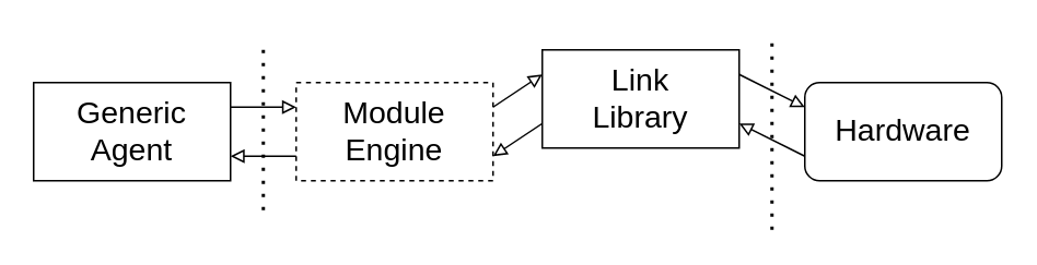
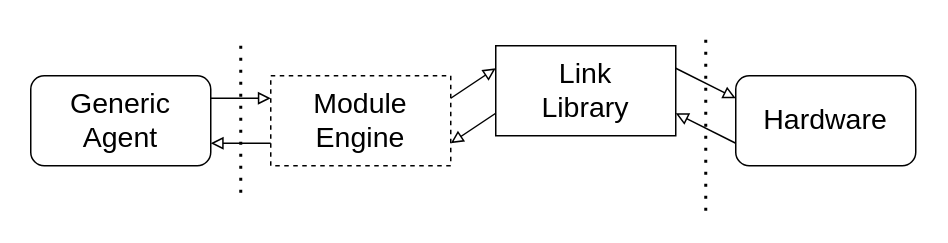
  <mxCell id="0" />
  <mxCell id="1" parent="0" />
- <mxCell id="2" value="&lt;font style=&quot;font-size: 19px;&quot;&gt;Generic&lt;/font&gt;&lt;div style=&quot;font-size: 19px;&quot;&gt;&lt;font style=&quot;font-size: 19px;&quot;&gt;Agent&lt;/font&gt;&lt;/div&gt;" style="rounded=0;whiteSpace=wrap;html=1;" parent="1" vertex="1"><mxGeometry x="20" y="50" width="120" height="60" as="geometry" /></mxCell>
+ <mxCell id="2" value="&lt;font style=&quot;font-size: 19px;&quot;&gt;Generic&lt;/font&gt;&lt;div style=&quot;font-size: 19px;&quot;&gt;&lt;font style=&quot;font-size: 19px;&quot;&gt;Agent&lt;/font&gt;&lt;/div&gt;" style="whiteSpace=wrap;html=1;rounded=1;" parent="1" vertex="1"><mxGeometry x="20" y="50" width="120" height="60" as="geometry" /></mxCell>
  <mxCell id="3" value="" style="endArrow=none;dashed=1;html=1;dashPattern=1 3;strokeWidth=2;rounded=0;" parent="1" edge="1"><mxGeometry width="50" height="50" relative="1" as="geometry"><mxPoint x="160" y="30" as="sourcePoint" /><mxPoint x="160" y="130" as="targetPoint" /><Array as="points"><mxPoint x="160" y="80" /></Array></mxGeometry></mxCell>
  <mxCell id="4" value="&lt;font style=&quot;font-size: 19px;&quot;&gt;Module&lt;/font&gt;&lt;div style=&quot;font-size: 19px;&quot;&gt;&lt;font style=&quot;font-size: 19px;&quot;&gt;Engine&lt;/font&gt;&lt;/div&gt;" style="rounded=0;whiteSpace=wrap;html=1;dashed=1;" parent="1" vertex="1"><mxGeometry x="180" y="50" width="120" height="60" as="geometry" /></mxCell>
  <mxCell id="5" value="" style="endArrow=block;html=1;rounded=0;exitX=1;exitY=0.25;exitDx=0;exitDy=0;entryX=0;entryY=0.25;entryDx=0;entryDy=0;startSize=8;endFill=0;" parent="1" source="2" target="4" edge="1"><mxGeometry width="50" height="50" relative="1" as="geometry"><mxPoint x="140" y="250" as="sourcePoint" /><mxPoint x="190" y="200" as="targetPoint" /></mxGeometry></mxCell>
  <mxCell id="6" value="" style="endArrow=block;html=1;rounded=0;exitX=0;exitY=0.75;exitDx=0;exitDy=0;entryX=1;entryY=0.75;entryDx=0;entryDy=0;startSize=8;endFill=0;" parent="1" source="4" target="2" edge="1"><mxGeometry width="50" height="50" relative="1" as="geometry"><mxPoint x="170" y="200" as="sourcePoint" /><mxPoint x="170" y="260" as="targetPoint" /></mxGeometry></mxCell>
  <mxCell id="7" value="&lt;span style=&quot;font-size: 19px;&quot;&gt;Link&lt;/span&gt;&lt;div&gt;&lt;span style=&quot;font-size: 19px;&quot;&gt;Library&lt;/span&gt;&lt;/div&gt;" style="rounded=0;whiteSpace=wrap;html=1;" parent="1" vertex="1"><mxGeometry x="330" y="30" width="120" height="60" as="geometry" /></mxCell>
  <mxCell id="8" value="" style="endArrow=none;dashed=1;html=1;dashPattern=1 3;strokeWidth=2;rounded=0;" parent="1" edge="1"><mxGeometry width="50" height="50" relative="1" as="geometry"><mxPoint x="470" y="140" as="sourcePoint" /><mxPoint x="470" y="20" as="targetPoint" /></mxGeometry></mxCell>
  <mxCell id="9" value="&lt;font style=&quot;font-size: 19px;&quot;&gt;Hardware&lt;/font&gt;" style="whiteSpace=wrap;html=1;rounded=1;" parent="1" vertex="1"><mxGeometry x="490" y="50" width="120" height="60" as="geometry" /></mxCell>
  <mxCell id="10" value="" style="endArrow=block;html=1;rounded=0;exitX=1;exitY=0.25;exitDx=0;exitDy=0;entryX=0;entryY=0.25;entryDx=0;entryDy=0;startSize=8;endFill=0;" parent="1" source="7" target="9" edge="1"><mxGeometry width="50" height="50" relative="1" as="geometry"><mxPoint x="110" y="480" as="sourcePoint" /><mxPoint x="160" y="430" as="targetPoint" /></mxGeometry></mxCell>
  <mxCell id="11" value="" style="endArrow=block;html=1;rounded=0;exitX=0;exitY=0.75;exitDx=0;exitDy=0;entryX=1;entryY=0.75;entryDx=0;entryDy=0;startSize=8;endFill=0;" parent="1" source="9" target="7" edge="1"><mxGeometry width="50" height="50" relative="1" as="geometry"><mxPoint x="140" y="430" as="sourcePoint" /><mxPoint x="140" y="490" as="targetPoint" /></mxGeometry></mxCell>
  <mxCell id="12" value="" style="endArrow=block;html=1;rounded=0;exitX=0;exitY=0.75;exitDx=0;exitDy=0;entryX=1;entryY=0.75;entryDx=0;entryDy=0;startSize=8;endFill=0;" parent="1" source="7" target="4" edge="1"><mxGeometry width="50" height="50" relative="1" as="geometry"><mxPoint x="230" y="260" as="sourcePoint" /><mxPoint x="230" y="200" as="targetPoint" /></mxGeometry></mxCell>
  <mxCell id="13" value="" style="endArrow=block;html=1;rounded=0;exitX=1;exitY=0.25;exitDx=0;exitDy=0;entryX=0;entryY=0.25;entryDx=0;entryDy=0;startSize=8;endFill=0;" parent="1" source="4" target="7" edge="1"><mxGeometry width="50" height="50" relative="1" as="geometry"><mxPoint x="170" y="200" as="sourcePoint" /><mxPoint x="170" y="260" as="targetPoint" /></mxGeometry></mxCell>
